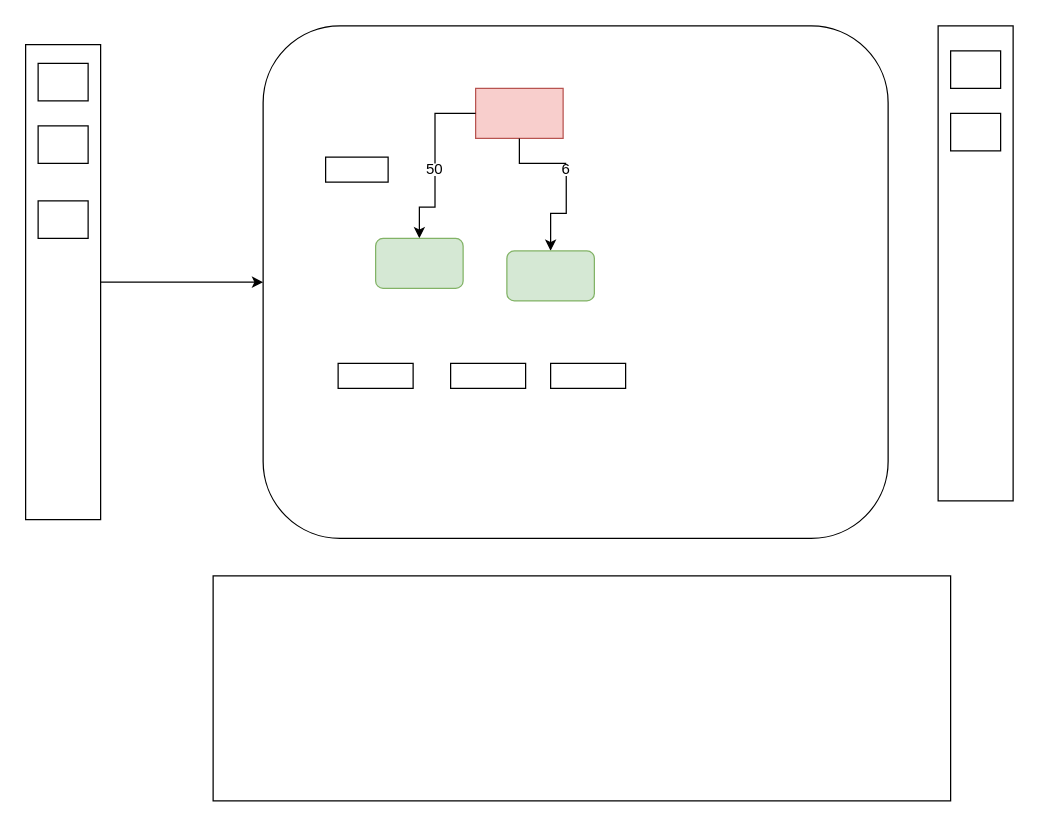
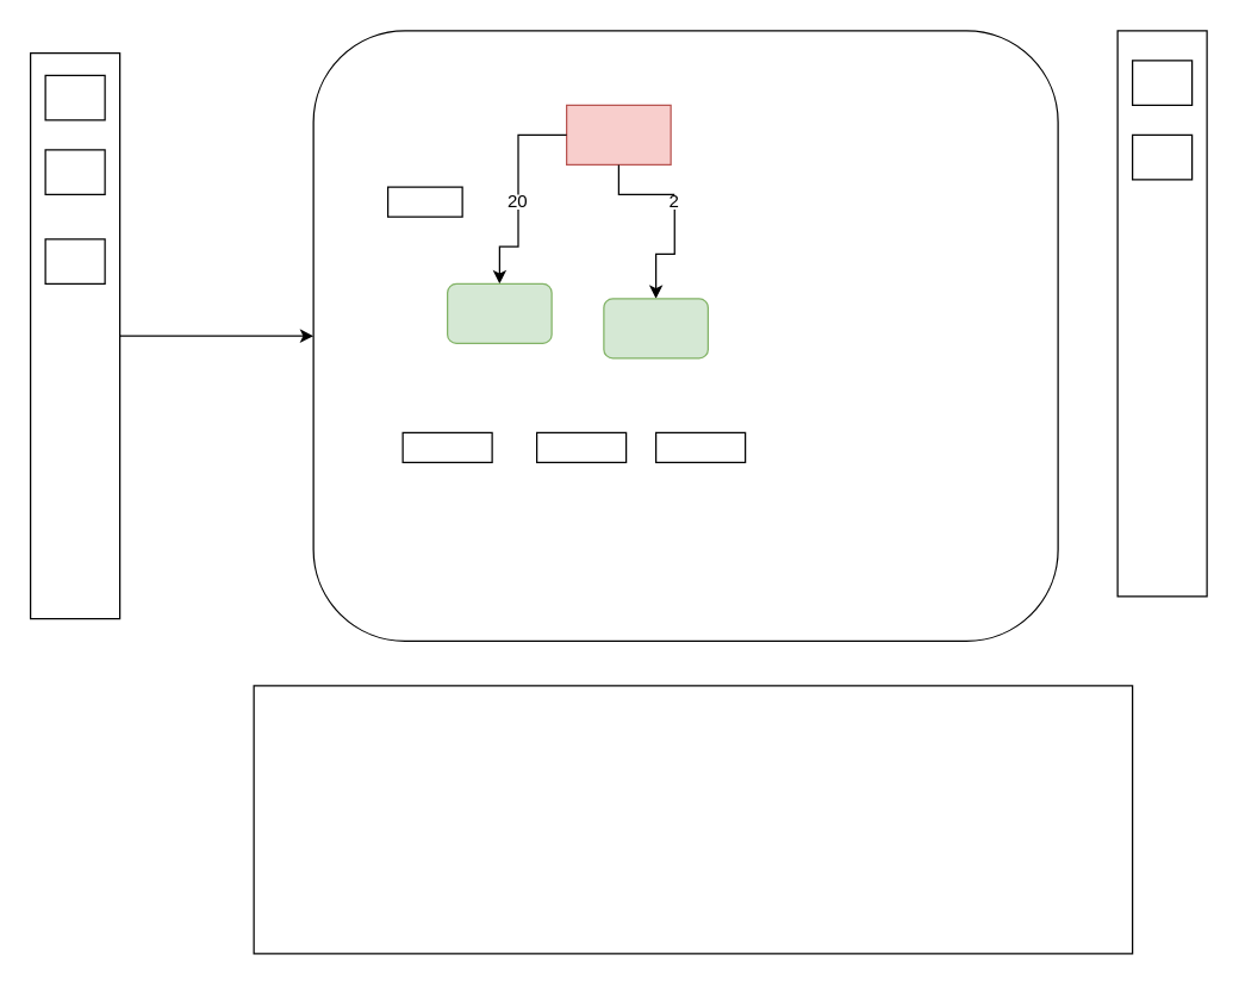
  <mxCell id="0" />
  <mxCell id="1" parent="0" />
  <mxCell id="2" style="edgeStyle=orthogonalEdgeStyle;rounded=0;orthogonalLoop=1;jettySize=auto;html=1;" parent="1" source="3" target="4" edge="1"><mxGeometry relative="1" as="geometry" /></mxCell>
  <mxCell id="3" value="" style="rounded=0;whiteSpace=wrap;html=1;" parent="1" vertex="1"><mxGeometry x="20" y="35" width="60" height="380" as="geometry" /></mxCell>
  <mxCell id="4" value="" style="rounded=1;whiteSpace=wrap;html=1;" parent="1" vertex="1"><mxGeometry x="210" y="20" width="500" height="410" as="geometry" /></mxCell>
  <mxCell id="5" value="" style="rounded=0;whiteSpace=wrap;html=1;" parent="1" vertex="1"><mxGeometry x="30" y="50" width="40" height="30" as="geometry" /></mxCell>
  <mxCell id="6" value="" style="rounded=0;whiteSpace=wrap;html=1;" parent="1" vertex="1"><mxGeometry x="30" y="100" width="40" height="30" as="geometry" /></mxCell>
  <mxCell id="7" value="" style="rounded=0;whiteSpace=wrap;html=1;" parent="1" vertex="1"><mxGeometry x="30" y="160" width="40" height="30" as="geometry" /></mxCell>
  <mxCell id="8" value="" style="rounded=0;whiteSpace=wrap;html=1;" parent="1" vertex="1"><mxGeometry x="170" y="460" width="590" height="180" as="geometry" /></mxCell>
  <mxCell id="9" value="" style="rounded=0;whiteSpace=wrap;html=1;" parent="1" vertex="1"><mxGeometry x="750" y="20" width="60" height="380" as="geometry" /></mxCell>
  <mxCell id="10" value="" style="rounded=0;whiteSpace=wrap;html=1;" parent="1" vertex="1"><mxGeometry x="760" y="40" width="40" height="30" as="geometry" /></mxCell>
  <mxCell id="11" value="" style="rounded=0;whiteSpace=wrap;html=1;" parent="1" vertex="1"><mxGeometry x="760" y="90" width="40" height="30" as="geometry" /></mxCell>
  <mxCell id="12" style="edgeStyle=orthogonalEdgeStyle;rounded=0;orthogonalLoop=1;jettySize=auto;html=1;startArrow=none;" parent="1" source="19" target="15" edge="1"><mxGeometry relative="1" as="geometry" /></mxCell>
  <mxCell id="13" style="edgeStyle=orthogonalEdgeStyle;rounded=0;orthogonalLoop=1;jettySize=auto;html=1;startArrow=none;" parent="1" source="17" target="16" edge="1"><mxGeometry relative="1" as="geometry" /></mxCell>
  <mxCell id="14" value="" style="rounded=0;whiteSpace=wrap;html=1;fillColor=#f8cecc;strokeColor=#b85450;" parent="1" vertex="1"><mxGeometry x="380" y="70" width="70" height="40" as="geometry" /></mxCell>
  <mxCell id="15" value="" style="rounded=1;whiteSpace=wrap;html=1;fillColor=#d5e8d4;strokeColor=#82b366;" parent="1" vertex="1"><mxGeometry x="300" y="190" width="70" height="40" as="geometry" /></mxCell>
  <mxCell id="16" value="" style="rounded=1;whiteSpace=wrap;html=1;fillColor=#d5e8d4;strokeColor=#82b366;" parent="1" vertex="1"><mxGeometry x="405" y="200" width="70" height="40" as="geometry" /></mxCell>
- <mxCell id="17" value="6" style="text;html=1;strokeColor=none;fillColor=none;align=center;verticalAlign=middle;whiteSpace=wrap;rounded=0;" parent="1" vertex="1"><mxGeometry x="430" y="130" width="45" height="10" as="geometry" /></mxCell>
+ <mxCell id="17" value="2" style="text;html=1;strokeColor=none;fillColor=none;align=center;verticalAlign=middle;whiteSpace=wrap;rounded=0;" parent="1" vertex="1"><mxGeometry x="430" y="130" width="45" height="10" as="geometry" /></mxCell>
  <mxCell id="18" value="" style="edgeStyle=orthogonalEdgeStyle;rounded=0;orthogonalLoop=1;jettySize=auto;html=1;endArrow=none;" parent="1" source="14" target="17" edge="1"><mxGeometry relative="1" as="geometry"><mxPoint x="380" y="100" as="sourcePoint" /><mxPoint x="440" y="160" as="targetPoint" /></mxGeometry></mxCell>
- <mxCell id="19" value="50" style="text;html=1;strokeColor=none;fillColor=none;align=center;verticalAlign=middle;whiteSpace=wrap;rounded=0;" parent="1" vertex="1"><mxGeometry x="325" y="130" width="45" height="10" as="geometry" /></mxCell>
+ <mxCell id="19" value="20" style="text;html=1;strokeColor=none;fillColor=none;align=center;verticalAlign=middle;whiteSpace=wrap;rounded=0;" parent="1" vertex="1"><mxGeometry x="325" y="130" width="45" height="10" as="geometry" /></mxCell>
  <mxCell id="20" value="" style="edgeStyle=orthogonalEdgeStyle;rounded=0;orthogonalLoop=1;jettySize=auto;html=1;endArrow=none;" parent="1" source="14" target="19" edge="1"><mxGeometry relative="1" as="geometry"><mxPoint x="345" y="120" as="sourcePoint" /><mxPoint x="335" y="160" as="targetPoint" /></mxGeometry></mxCell>
  <mxCell id="21" value="" style="rounded=0;whiteSpace=wrap;html=1;" parent="1" vertex="1"><mxGeometry x="260" y="125" width="50" height="20" as="geometry" /></mxCell>
  <mxCell id="22" value="" style="rounded=0;whiteSpace=wrap;html=1;" parent="1" vertex="1"><mxGeometry x="270" y="290" width="60" height="20" as="geometry" /></mxCell>
  <mxCell id="23" value="" style="rounded=0;whiteSpace=wrap;html=1;" parent="1" vertex="1"><mxGeometry x="360" y="290" width="60" height="20" as="geometry" /></mxCell>
  <mxCell id="24" value="" style="rounded=0;whiteSpace=wrap;html=1;" parent="1" vertex="1"><mxGeometry x="440" y="290" width="60" height="20" as="geometry" /></mxCell>
